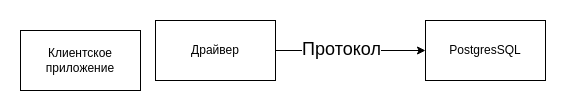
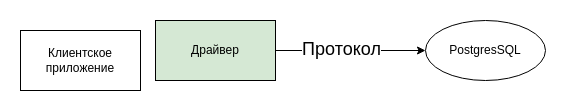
  <mxCell id="0" />
  <mxCell id="1" parent="0" />
  <mxCell id="2" value="Клиентское приложение" style="rounded=0;whiteSpace=wrap;html=1;" vertex="1" parent="1"><mxGeometry x="20" y="30" width="120" height="60" as="geometry" /></mxCell>
  <mxCell id="3" style="edgeStyle=orthogonalEdgeStyle;rounded=0;orthogonalLoop=1;jettySize=auto;html=1;entryX=0;entryY=0.5;entryDx=0;entryDy=0;" edge="1" parent="1" source="5" target="6"><mxGeometry relative="1" as="geometry" /></mxCell>
  <mxCell id="4" value="&lt;font style=&quot;font-size: 18px&quot;&gt;Протокол&lt;/font&gt;" style="edgeLabel;html=1;align=center;verticalAlign=middle;resizable=0;points=[];" vertex="1" connectable="0" parent="3"><mxGeometry x="-0.133" y="2" relative="1" as="geometry"><mxPoint as="offset" /></mxGeometry></mxCell>
- <mxCell id="5" value="Драйвер" style="rounded=0;whiteSpace=wrap;html=1;" vertex="1" parent="1"><mxGeometry x="155" y="20" width="120" height="60" as="geometry" /></mxCell>
- <mxCell id="6" value="PostgresSQL" style="rounded=0;whiteSpace=wrap;html=1;" vertex="1" parent="1"><mxGeometry x="425" y="20" width="120" height="60" as="geometry" /></mxCell>
+ <mxCell id="5" value="Драйвер" style="rounded=0;whiteSpace=wrap;html=1;fillColor=#d5e8d4;" vertex="1" parent="1"><mxGeometry x="155" y="20" width="120" height="60" as="geometry" /></mxCell>
+ <mxCell id="6" value="PostgresSQL" style="ellipse;whiteSpace=wrap;html=1;" vertex="1" parent="1"><mxGeometry x="425" y="20" width="120" height="60" as="geometry" /></mxCell>
